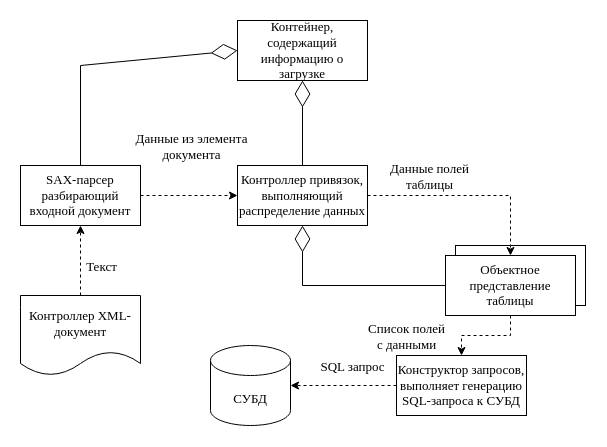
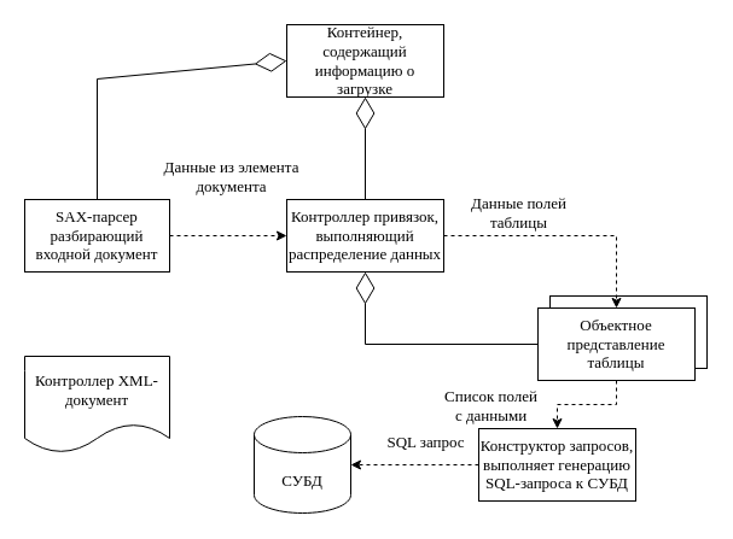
  <mxCell id="0" />
  <mxCell id="1" parent="0" />
  <mxCell id="2" value="Контроллер XML-документ" style="shape=document;whiteSpace=wrap;html=1;boundedLbl=1;fontSize=13;fontFamily=Times New Roman;" vertex="1" parent="1"><mxGeometry x="20" y="295" width="120" height="80" as="geometry" /></mxCell>
  <mxCell id="3" value="SAX-парсер разбирающий входной документ" style="rounded=0;whiteSpace=wrap;html=1;fontSize=13;fontFamily=Times New Roman;" vertex="1" parent="1"><mxGeometry x="20" y="165" width="120" height="60" as="geometry" /></mxCell>
  <mxCell id="4" value="Контейнер, содержащий информацию о загрузке" style="rounded=0;whiteSpace=wrap;html=1;fontSize=13;fontFamily=Times New Roman;" vertex="1" parent="1"><mxGeometry x="237" y="20" width="130" height="60" as="geometry" /></mxCell>
  <mxCell id="5" value="Контроллер привязок, выполняющий распределение данных" style="rounded=0;whiteSpace=wrap;html=1;fontSize=13;fontFamily=Times New Roman;" vertex="1" parent="1"><mxGeometry x="237" y="165" width="130" height="60" as="geometry" /></mxCell>
  <mxCell id="6" value="" style="rounded=0;whiteSpace=wrap;html=1;fontSize=13;fontFamily=Times New Roman;" vertex="1" parent="1"><mxGeometry x="455" y="245" width="130" height="60" as="geometry" /></mxCell>
  <mxCell id="7" style="edgeStyle=orthogonalEdgeStyle;rounded=0;orthogonalLoop=1;jettySize=auto;html=1;exitX=0.5;exitY=1;exitDx=0;exitDy=0;entryX=0.5;entryY=0;entryDx=0;entryDy=0;dashed=1;fontSize=13;fontFamily=Times New Roman;" edge="1" parent="1" source="9" target="10"><mxGeometry relative="1" as="geometry"><mxPoint x="410" y="355" as="targetPoint" /></mxGeometry></mxCell>
  <mxCell id="8" value="Список полей &lt;br style=&quot;font-size: 13px;&quot;&gt;с данными" style="edgeLabel;html=1;align=center;verticalAlign=middle;resizable=0;points=[];fontSize=13;fontFamily=Times New Roman;" vertex="1" connectable="0" parent="7"><mxGeometry x="-0.402" y="-1" relative="1" as="geometry"><mxPoint x="-98" y="1" as="offset" /></mxGeometry></mxCell>
  <mxCell id="9" value="Объектное представление таблицы" style="rounded=0;whiteSpace=wrap;html=1;fontSize=13;fontFamily=Times New Roman;" vertex="1" parent="1"><mxGeometry x="445" y="255" width="130" height="60" as="geometry" /></mxCell>
  <mxCell id="10" value="Конструктор запросов, выполняет генерацию SQL-запроса к СУБД" style="rounded=0;whiteSpace=wrap;html=1;fontSize=13;fontFamily=Times New Roman;" vertex="1" parent="1"><mxGeometry x="396" y="355" width="130" height="60" as="geometry" /></mxCell>
  <mxCell id="11" value="СУБД" style="shape=cylinder3;whiteSpace=wrap;html=1;boundedLbl=1;backgroundOutline=1;size=15;fontSize=13;fontFamily=Times New Roman;" vertex="1" parent="1"><mxGeometry x="210" y="345" width="80" height="80" as="geometry" /></mxCell>
- <mxCell id="12" value="" style="endArrow=classic;html=1;rounded=0;exitX=0.5;exitY=0;exitDx=0;exitDy=0;entryX=0.5;entryY=1;entryDx=0;entryDy=0;dashed=1;fontSize=13;fontFamily=Times New Roman;" edge="1" parent="1" source="2" target="3"><mxGeometry width="50" height="50" relative="1" as="geometry"><mxPoint x="230" y="275" as="sourcePoint" /><mxPoint x="280" y="225" as="targetPoint" /></mxGeometry></mxCell>
- <mxCell id="13" value="Текст" style="edgeLabel;html=1;align=center;verticalAlign=middle;resizable=0;points=[];fontSize=13;fontFamily=Times New Roman;" vertex="1" connectable="0" parent="12"><mxGeometry x="0.429" y="-1" relative="1" as="geometry"><mxPoint x="19" y="20" as="offset" /></mxGeometry></mxCell>
  <mxCell id="14" value="" style="endArrow=classic;html=1;rounded=0;exitX=1;exitY=0.5;exitDx=0;exitDy=0;entryX=0;entryY=0.5;entryDx=0;entryDy=0;dashed=1;fontSize=13;fontFamily=Times New Roman;" edge="1" parent="1" source="3" target="5"><mxGeometry width="50" height="50" relative="1" as="geometry"><mxPoint x="320" y="275" as="sourcePoint" /><mxPoint x="370" y="225" as="targetPoint" /></mxGeometry></mxCell>
  <mxCell id="15" value="Данные из элемента &lt;br style=&quot;font-size: 13px;&quot;&gt;документа" style="edgeLabel;html=1;align=center;verticalAlign=middle;resizable=0;points=[];fontSize=13;fontFamily=Times New Roman;" vertex="1" connectable="0" parent="14"><mxGeometry x="0.259" y="-1" relative="1" as="geometry"><mxPoint x="-11" y="-51" as="offset" /></mxGeometry></mxCell>
  <mxCell id="16" value="" style="endArrow=classic;html=1;rounded=0;exitX=1;exitY=0.5;exitDx=0;exitDy=0;entryX=0.5;entryY=0;entryDx=0;entryDy=0;dashed=1;fontSize=13;fontFamily=Times New Roman;" edge="1" parent="1" source="5" target="9"><mxGeometry width="50" height="50" relative="1" as="geometry"><mxPoint x="540" y="265" as="sourcePoint" /><mxPoint x="590" y="215" as="targetPoint" /><Array as="points"><mxPoint x="510" y="195" /></Array></mxGeometry></mxCell>
  <mxCell id="17" value="Данные полей &lt;br style=&quot;font-size: 13px;&quot;&gt;таблицы" style="edgeLabel;html=1;align=center;verticalAlign=middle;resizable=0;points=[];fontSize=13;fontFamily=Times New Roman;" vertex="1" connectable="0" parent="16"><mxGeometry x="-0.466" y="-1" relative="1" as="geometry"><mxPoint x="7" y="-21" as="offset" /></mxGeometry></mxCell>
  <mxCell id="18" value="" style="endArrow=classic;html=1;rounded=0;exitX=0;exitY=0.5;exitDx=0;exitDy=0;entryX=1;entryY=0.5;entryDx=0;entryDy=0;entryPerimeter=0;dashed=1;fontSize=13;fontFamily=Times New Roman;" edge="1" parent="1" source="10" target="11"><mxGeometry width="50" height="50" relative="1" as="geometry"><mxPoint x="340" y="255" as="sourcePoint" /><mxPoint x="390" y="205" as="targetPoint" /></mxGeometry></mxCell>
  <mxCell id="19" value="SQL запрос" style="edgeLabel;html=1;align=center;verticalAlign=middle;resizable=0;points=[];fontSize=13;fontFamily=Times New Roman;" vertex="1" connectable="0" parent="18"><mxGeometry x="-0.422" y="4" relative="1" as="geometry"><mxPoint x="-14" y="-24" as="offset" /></mxGeometry></mxCell>
  <mxCell id="20" value="" style="endArrow=diamondThin;endFill=0;endSize=24;html=1;rounded=0;entryX=0;entryY=0.5;entryDx=0;entryDy=0;exitX=0.5;exitY=0;exitDx=0;exitDy=0;fontSize=13;fontFamily=Times New Roman;" edge="1" parent="1" source="3" target="4"><mxGeometry width="160" relative="1" as="geometry"><mxPoint x="220" y="235" as="sourcePoint" /><mxPoint x="380" y="235" as="targetPoint" /><Array as="points"><mxPoint x="80" y="65" /></Array></mxGeometry></mxCell>
  <mxCell id="21" value="" style="endArrow=diamondThin;endFill=0;endSize=24;html=1;rounded=0;entryX=0.5;entryY=1;entryDx=0;entryDy=0;exitX=0.5;exitY=0;exitDx=0;exitDy=0;fontSize=13;fontFamily=Times New Roman;" edge="1" parent="1" source="5" target="4"><mxGeometry width="160" relative="1" as="geometry"><mxPoint x="300" y="235" as="sourcePoint" /><mxPoint x="460" y="235" as="targetPoint" /></mxGeometry></mxCell>
  <mxCell id="22" value="" style="endArrow=diamondThin;endFill=0;endSize=24;html=1;rounded=0;exitX=0;exitY=0.5;exitDx=0;exitDy=0;entryX=0.5;entryY=1;entryDx=0;entryDy=0;fontSize=13;fontFamily=Times New Roman;" edge="1" parent="1" source="9" target="5"><mxGeometry width="160" relative="1" as="geometry"><mxPoint x="410" y="235" as="sourcePoint" /><mxPoint x="570" y="235" as="targetPoint" /><Array as="points"><mxPoint x="302" y="285" /></Array></mxGeometry></mxCell>
